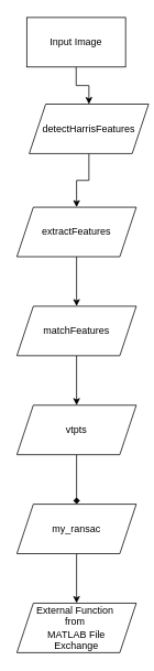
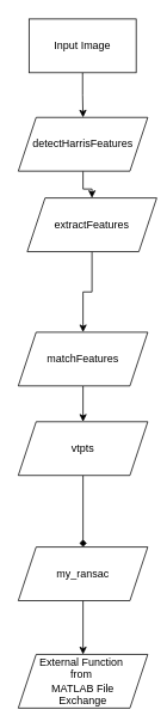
  <mxCell id="0" />
  <mxCell id="1" parent="0" />
  <mxCell id="2" style="edgeStyle=orthogonalEdgeStyle;rounded=0;orthogonalLoop=1;jettySize=auto;html=1;entryX=0.5;entryY=0;entryDx=0;entryDy=0;" edge="1" parent="1" source="3" target="5"><mxGeometry relative="1" as="geometry" /></mxCell>
  <mxCell id="3" value="Input Image" style="rounded=0;whiteSpace=wrap;html=1;" vertex="1" parent="1"><mxGeometry x="32" y="20" width="120" height="60" as="geometry" /></mxCell>
  <mxCell id="4" style="edgeStyle=orthogonalEdgeStyle;rounded=0;orthogonalLoop=1;jettySize=auto;html=1;entryX=0.5;entryY=0;entryDx=0;entryDy=0;" edge="1" parent="1" source="5" target="7"><mxGeometry relative="1" as="geometry" /></mxCell>
- <mxCell id="5" value="detectHarrisFeatures" style="shape=parallelogram;perimeter=parallelogramPerimeter;whiteSpace=wrap;html=1;fixedSize=1;" vertex="1" parent="1"><mxGeometry x="35" y="125" width="145" height="60" as="geometry" /></mxCell>
+ <mxCell id="5" value="detectHarrisFeatures" style="shape=parallelogram;perimeter=parallelogramPerimeter;whiteSpace=wrap;html=1;fixedSize=1;" vertex="1" parent="1"><mxGeometry x="20" y="130" width="145" height="60" as="geometry" /></mxCell>
  <mxCell id="6" style="edgeStyle=orthogonalEdgeStyle;rounded=0;orthogonalLoop=1;jettySize=auto;html=1;entryX=0.5;entryY=0;entryDx=0;entryDy=0;" edge="1" parent="1" source="7" target="9"><mxGeometry relative="1" as="geometry" /></mxCell>
- <mxCell id="7" value="extractFeatures" style="shape=parallelogram;perimeter=parallelogramPerimeter;whiteSpace=wrap;html=1;fixedSize=1;" vertex="1" parent="1"><mxGeometry x="20" y="250" width="145" height="60" as="geometry" /></mxCell>
+ <mxCell id="7" value="extractFeatures" style="shape=parallelogram;perimeter=parallelogramPerimeter;whiteSpace=wrap;html=1;fixedSize=1;" vertex="1" parent="1"><mxGeometry x="30" y="220" width="145" height="60" as="geometry" /></mxCell>
  <mxCell id="8" style="edgeStyle=orthogonalEdgeStyle;rounded=0;orthogonalLoop=1;jettySize=auto;html=1;entryX=0.5;entryY=0;entryDx=0;entryDy=0;" edge="1" parent="1" source="9" target="11"><mxGeometry relative="1" as="geometry" /></mxCell>
  <mxCell id="9" value="matchFeatures&lt;span style=&quot;color: rgba(0 , 0 , 0 , 0) ; font-family: monospace ; font-size: 0px&quot;&gt;%3CmxGraphModel%3E%3Croot%3E%3CmxCell%20id%3D%220%22%2F%3E%3CmxCell%20id%3D%221%22%20parent%3D%220%22%2F%3E%3CmxCell%20id%3D%222%22%20value%3D%22detectHarrisFeatures%22%20style%3D%22shape%3Dparallelogram%3Bperimeter%3DparallelogramPerimeter%3BwhiteSpace%3Dwrap%3Bhtml%3D1%3BfixedSize%3D1%3B%22%20vertex%3D%221%22%20parent%3D%221%22%3E%3CmxGeometry%20x%3D%22353%22%20y%3D%22160%22%20width%3D%22145%22%20height%3D%2260%22%20as%3D%22geometry%22%2F%3E%3C%2FmxCell%3E%3C%2Froot%3E%3C%2FmxGraphModel%3E&lt;/span&gt;" style="shape=parallelogram;perimeter=parallelogramPerimeter;whiteSpace=wrap;html=1;fixedSize=1;" vertex="1" parent="1"><mxGeometry x="20" y="370" width="145" height="60" as="geometry" /></mxCell>
  <mxCell id="10" style="edgeStyle=orthogonalEdgeStyle;rounded=0;orthogonalLoop=1;jettySize=auto;html=1;entryX=0.5;entryY=0;entryDx=0;entryDy=0;endArrow=diamond;" edge="1" parent="1" source="11" target="13"><mxGeometry relative="1" as="geometry" /></mxCell>
- <mxCell id="11" value="vtpts" style="shape=parallelogram;perimeter=parallelogramPerimeter;whiteSpace=wrap;html=1;fixedSize=1;" vertex="1" parent="1"><mxGeometry x="20" y="490" width="145" height="60" as="geometry" /></mxCell>
+ <mxCell id="11" value="vtpts" style="shape=parallelogram;perimeter=parallelogramPerimeter;whiteSpace=wrap;html=1;fixedSize=1;" vertex="1" parent="1"><mxGeometry x="20" y="470" width="145" height="60" as="geometry" /></mxCell>
  <mxCell id="12" style="edgeStyle=orthogonalEdgeStyle;rounded=0;orthogonalLoop=1;jettySize=auto;html=1;entryX=0.5;entryY=0;entryDx=0;entryDy=0;" edge="1" parent="1" source="13" target="14"><mxGeometry relative="1" as="geometry" /></mxCell>
  <mxCell id="13" value="my_ransac" style="shape=parallelogram;perimeter=parallelogramPerimeter;whiteSpace=wrap;html=1;fixedSize=1;" vertex="1" parent="1"><mxGeometry x="20" y="610" width="145" height="60" as="geometry" /></mxCell>
  <mxCell id="14" value="External Function&amp;nbsp;&lt;br&gt;from&amp;nbsp;&lt;br&gt;MATLAB File &lt;br&gt;Exchange" style="shape=parallelogram;perimeter=parallelogramPerimeter;whiteSpace=wrap;html=1;fixedSize=1;" vertex="1" parent="1"><mxGeometry x="20" y="730" width="145" height="60" as="geometry" /></mxCell>
